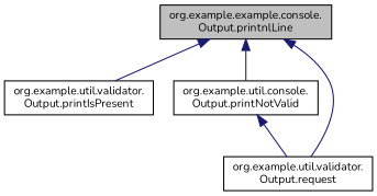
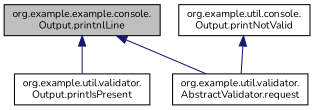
  digraph {
    fontname=Nunito
    rankdir=TB
    node [color=black fillcolor=white fontname=Nunito fontsize=10 shape=record style=filled]
    edge [color=midnightblue dir=back fontname=Nunito fontsize=10 labelfontname=Helvetica labelfontsize=10 style=solid]
    n1 [fillcolor=grey75 fontcolor=black height=0.2 label="org.example.example.console.\lOutput.printnlLine" width=0.4]
    n2 [height=0.2 label="org.example.util.validator.\lOutput.printIsPresent" width=0.4]
    n3 [height=0.2 label="org.example.util.console.\lOutput.printNotValid" width=0.4]
-   n4 [height=0.2 label="org.example.util.validator.\lOutput.request" width=0.4]
+   n4 [height=0.2 label="org.example.util.validator.\lAbstractValidator.request" width=0.4]
    n1 -> n2
-   n1 -> n3
    n1 -> n4
    n3 -> n4
  }
